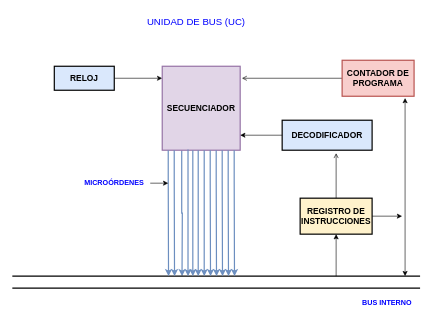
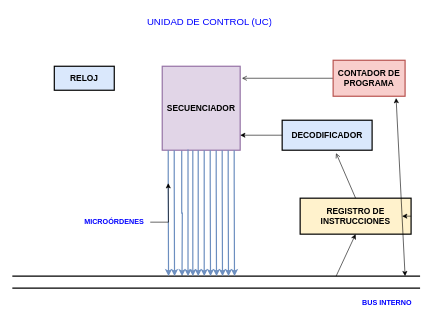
  <mxCell id="0" />
  <mxCell id="1" parent="0" />
- <mxCell id="2" style="edgeStyle=orthogonalEdgeStyle;rounded=0;orthogonalLoop=1;jettySize=auto;html=1;exitX=1;exitY=0.5;exitDx=0;exitDy=0;entryX=0;entryY=0.143;entryDx=0;entryDy=0;entryPerimeter=0;" edge="1" parent="1" source="3" target="5"><mxGeometry relative="1" as="geometry"><mxPoint x="260" y="130" as="targetPoint" /></mxGeometry></mxCell>
  <mxCell id="3" value="RELOJ" style="rounded=0;whiteSpace=wrap;html=1;strokeWidth=2;fillColor=#dae8fc;strokeColor=#000000;fontStyle=1;fontSize=14;" vertex="1" parent="1"><mxGeometry x="90" y="110" width="100" height="40" as="geometry" /></mxCell>
  <mxCell id="4" style="edgeStyle=orthogonalEdgeStyle;rounded=0;orthogonalLoop=1;jettySize=auto;html=1;exitX=0.25;exitY=1;exitDx=0;exitDy=0;strokeWidth=2;fillColor=#dae8fc;strokeColor=#6c8ebf;" edge="1" parent="1" source="5"><mxGeometry relative="1" as="geometry"><mxPoint x="303" y="460" as="targetPoint" /></mxGeometry></mxCell>
  <mxCell id="5" value="SECUENCIADOR" style="rounded=0;whiteSpace=wrap;html=1;strokeWidth=2;fillColor=#e1d5e7;strokeColor=#9673a6;fontStyle=1;fontSize=14;" vertex="1" parent="1"><mxGeometry x="270" y="110" width="130" height="140" as="geometry" /></mxCell>
  <mxCell id="6" value="DECODIFICADOR" style="rounded=0;whiteSpace=wrap;html=1;strokeWidth=2;fillColor=#dae8fc;strokeColor=#000000;fontStyle=1;fontSize=14;" vertex="1" parent="1"><mxGeometry x="470" y="200" width="150" height="50" as="geometry" /></mxCell>
  <mxCell id="7" style="edgeStyle=orthogonalEdgeStyle;rounded=0;orthogonalLoop=1;jettySize=auto;html=1;entryX=1.023;entryY=0.143;entryDx=0;entryDy=0;entryPerimeter=0;endArrow=open;" edge="1" parent="1" source="8" target="5"><mxGeometry relative="1" as="geometry" /></mxCell>
- <mxCell id="8" value="CONTADOR DE PROGRAMA" style="rounded=0;whiteSpace=wrap;html=1;strokeWidth=2;fillColor=#f8cecc;strokeColor=#b85450;fontStyle=1;fontSize=14;" vertex="1" parent="1"><mxGeometry x="570" y="100" width="120" height="60" as="geometry" /></mxCell>
- <mxCell id="9" value="REGISTRO DE INSTRUCCIONES" style="rounded=0;whiteSpace=wrap;html=1;strokeWidth=2;fillColor=#fff2cc;strokeColor=#000000;fontStyle=1;fontSize=14;" vertex="1" parent="1"><mxGeometry x="500" y="330" width="120" height="60" as="geometry" /></mxCell>
+ <mxCell id="8" value="CONTADOR DE PROGRAMA" style="rounded=0;whiteSpace=wrap;html=1;strokeWidth=2;fillColor=#f8cecc;strokeColor=#b85450;fontStyle=1;fontSize=14;" vertex="1" parent="1"><mxGeometry x="555" y="100" width="120" height="60" as="geometry" /></mxCell>
+ <mxCell id="9" value="REGISTRO DE INSTRUCCIONES" style="rounded=0;whiteSpace=wrap;html=1;strokeWidth=2;fillColor=#fff2cc;strokeColor=#000000;fontStyle=1;fontSize=14;" vertex="1" parent="1"><mxGeometry x="500" y="330" width="185" height="60" as="geometry" /></mxCell>
  <mxCell id="10" value="" style="endArrow=none;html=1;rounded=0;strokeWidth=2;" edge="1" parent="1"><mxGeometry width="50" height="50" relative="1" as="geometry"><mxPoint x="700" y="460" as="sourcePoint" /><mxPoint x="20" y="460" as="targetPoint" /></mxGeometry></mxCell>
  <mxCell id="11" value="" style="endArrow=none;html=1;rounded=0;strokeWidth=2;" edge="1" parent="1"><mxGeometry width="50" height="50" relative="1" as="geometry"><mxPoint x="700" y="480" as="sourcePoint" /><mxPoint x="20" y="480" as="targetPoint" /></mxGeometry></mxCell>
  <mxCell id="12" value="" style="endArrow=classic;startArrow=classic;html=1;rounded=0;entryX=0.875;entryY=1.05;entryDx=0;entryDy=0;entryPerimeter=0;" edge="1" parent="1" target="8"><mxGeometry width="50" height="50" relative="1" as="geometry"><mxPoint x="675" y="460" as="sourcePoint" /><mxPoint x="480" y="350" as="targetPoint" /></mxGeometry></mxCell>
  <mxCell id="13" value="" style="endArrow=classic;html=1;rounded=0;exitX=1;exitY=0.5;exitDx=0;exitDy=0;" edge="1" parent="1" source="9"><mxGeometry width="50" height="50" relative="1" as="geometry"><mxPoint x="430" y="270" as="sourcePoint" /><mxPoint x="670" y="360" as="targetPoint" /></mxGeometry></mxCell>
  <mxCell id="14" value="" style="endArrow=open;html=1;rounded=0;exitX=0.5;exitY=0;exitDx=0;exitDy=0;entryX=0.6;entryY=1.1;entryDx=0;entryDy=0;entryPerimeter=0;" edge="1" parent="1" source="9" target="6"><mxGeometry width="50" height="50" relative="1" as="geometry"><mxPoint x="430" y="270" as="sourcePoint" /><mxPoint x="480" y="220" as="targetPoint" /></mxGeometry></mxCell>
  <mxCell id="15" value="" style="endArrow=classic;html=1;rounded=0;entryX=0.5;entryY=1;entryDx=0;entryDy=0;" edge="1" parent="1" target="9"><mxGeometry width="50" height="50" relative="1" as="geometry"><mxPoint x="560" y="460" as="sourcePoint" /><mxPoint x="480" y="220" as="targetPoint" /></mxGeometry></mxCell>
  <mxCell id="16" value="" style="endArrow=classic;html=1;rounded=0;exitX=0;exitY=0.5;exitDx=0;exitDy=0;" edge="1" parent="1" source="6"><mxGeometry width="50" height="50" relative="1" as="geometry"><mxPoint x="430" y="360" as="sourcePoint" /><mxPoint x="400" y="225" as="targetPoint" /></mxGeometry></mxCell>
  <mxCell id="17" style="edgeStyle=orthogonalEdgeStyle;rounded=0;orthogonalLoop=1;jettySize=auto;html=1;exitX=0.323;exitY=1;exitDx=0;exitDy=0;exitPerimeter=0;strokeWidth=2;fillColor=#dae8fc;strokeColor=#6c8ebf;" edge="1" parent="1" source="5"><mxGeometry relative="1" as="geometry"><mxPoint x="313" y="460" as="targetPoint" /><mxPoint x="312.5" y="260" as="sourcePoint" /><Array as="points"><mxPoint x="313" y="250" /></Array></mxGeometry></mxCell>
  <mxCell id="18" style="edgeStyle=orthogonalEdgeStyle;rounded=0;orthogonalLoop=1;jettySize=auto;html=1;strokeWidth=2;fillColor=#dae8fc;strokeColor=#6c8ebf;" edge="1" parent="1"><mxGeometry relative="1" as="geometry"><mxPoint x="321" y="460" as="targetPoint" /><mxPoint x="321" y="250" as="sourcePoint" /><Array as="points"><mxPoint x="321" y="450" /></Array></mxGeometry></mxCell>
  <mxCell id="19" style="edgeStyle=orthogonalEdgeStyle;rounded=0;orthogonalLoop=1;jettySize=auto;html=1;strokeWidth=2;fillColor=#dae8fc;strokeColor=#6c8ebf;" edge="1" parent="1"><mxGeometry relative="1" as="geometry"><mxPoint x="330" y="460" as="targetPoint" /><mxPoint x="330" y="250" as="sourcePoint" /></mxGeometry></mxCell>
  <mxCell id="20" style="edgeStyle=orthogonalEdgeStyle;rounded=0;orthogonalLoop=1;jettySize=auto;html=1;strokeWidth=2;fillColor=#dae8fc;strokeColor=#6c8ebf;" edge="1" parent="1"><mxGeometry relative="1" as="geometry"><mxPoint x="340" y="460" as="targetPoint" /><mxPoint x="340" y="250" as="sourcePoint" /><Array as="points"><mxPoint x="340" y="350" /><mxPoint x="340" y="350" /></Array></mxGeometry></mxCell>
  <mxCell id="21" style="edgeStyle=orthogonalEdgeStyle;rounded=0;orthogonalLoop=1;jettySize=auto;html=1;exitX=0.25;exitY=1;exitDx=0;exitDy=0;strokeWidth=2;fillColor=#dae8fc;strokeColor=#6c8ebf;" edge="1" parent="1"><mxGeometry relative="1" as="geometry"><mxPoint x="350.5" y="460" as="targetPoint" /><mxPoint x="350" y="250" as="sourcePoint" /><Array as="points"><mxPoint x="350.5" y="300" /><mxPoint x="350.5" y="300" /></Array></mxGeometry></mxCell>
  <mxCell id="22" style="edgeStyle=orthogonalEdgeStyle;rounded=0;orthogonalLoop=1;jettySize=auto;html=1;exitX=0.25;exitY=1;exitDx=0;exitDy=0;strokeWidth=2;fillColor=#dae8fc;strokeColor=#6c8ebf;" edge="1" parent="1"><mxGeometry relative="1" as="geometry"><mxPoint x="360.5" y="460" as="targetPoint" /><mxPoint x="360" y="250" as="sourcePoint" /><Array as="points"><mxPoint x="360.5" y="300" /><mxPoint x="360.5" y="300" /></Array></mxGeometry></mxCell>
  <mxCell id="23" style="edgeStyle=orthogonalEdgeStyle;rounded=0;orthogonalLoop=1;jettySize=auto;html=1;exitX=0.25;exitY=1;exitDx=0;exitDy=0;strokeWidth=2;fillColor=#dae8fc;strokeColor=#6c8ebf;" edge="1" parent="1"><mxGeometry relative="1" as="geometry"><mxPoint x="370.5" y="460" as="targetPoint" /><mxPoint x="370" y="250" as="sourcePoint" /><Array as="points"><mxPoint x="370.5" y="300" /><mxPoint x="370.5" y="300" /></Array></mxGeometry></mxCell>
  <mxCell id="24" style="edgeStyle=orthogonalEdgeStyle;rounded=0;orthogonalLoop=1;jettySize=auto;html=1;exitX=0.25;exitY=1;exitDx=0;exitDy=0;strokeWidth=2;fillColor=#dae8fc;strokeColor=#6c8ebf;" edge="1" parent="1"><mxGeometry relative="1" as="geometry"><mxPoint x="380.5" y="460" as="targetPoint" /><mxPoint x="380" y="250" as="sourcePoint" /><Array as="points"><mxPoint x="380.5" y="310" /><mxPoint x="380.5" y="310" /></Array></mxGeometry></mxCell>
  <mxCell id="25" style="edgeStyle=orthogonalEdgeStyle;rounded=0;orthogonalLoop=1;jettySize=auto;html=1;exitX=0.25;exitY=1;exitDx=0;exitDy=0;strokeWidth=2;fillColor=#dae8fc;strokeColor=#6c8ebf;" edge="1" parent="1"><mxGeometry relative="1" as="geometry"><mxPoint x="390.5" y="460" as="targetPoint" /><mxPoint x="390" y="250" as="sourcePoint" /><Array as="points"><mxPoint x="390.5" y="300" /><mxPoint x="390.5" y="300" /></Array></mxGeometry></mxCell>
  <mxCell id="26" style="edgeStyle=orthogonalEdgeStyle;rounded=0;orthogonalLoop=1;jettySize=auto;html=1;exitX=0.25;exitY=1;exitDx=0;exitDy=0;strokeWidth=2;fillColor=#dae8fc;strokeColor=#6c8ebf;" edge="1" parent="1"><mxGeometry relative="1" as="geometry"><mxPoint x="290.5" y="460" as="targetPoint" /><mxPoint x="290" y="250" as="sourcePoint" /><Array as="points"><mxPoint x="290.5" y="300" /><mxPoint x="290.5" y="300" /></Array></mxGeometry></mxCell>
  <mxCell id="27" style="edgeStyle=orthogonalEdgeStyle;rounded=0;orthogonalLoop=1;jettySize=auto;html=1;exitX=0.25;exitY=1;exitDx=0;exitDy=0;strokeWidth=2;fillColor=#dae8fc;strokeColor=#6c8ebf;" edge="1" parent="1"><mxGeometry relative="1" as="geometry"><mxPoint x="280.5" y="460" as="targetPoint" /><mxPoint x="280" y="250" as="sourcePoint" /><Array as="points"><mxPoint x="280.5" y="300" /><mxPoint x="280.5" y="300" /></Array></mxGeometry></mxCell>
  <mxCell id="28" style="edgeStyle=orthogonalEdgeStyle;rounded=0;orthogonalLoop=1;jettySize=auto;html=1;" edge="1" parent="1" source="29"><mxGeometry relative="1" as="geometry"><mxPoint x="280" y="305" as="targetPoint" /></mxGeometry></mxCell>
- <mxCell id="29" value="&lt;b&gt;MICROÓRDENES&lt;/b&gt;" style="text;html=1;strokeColor=none;fillColor=none;align=center;verticalAlign=middle;whiteSpace=wrap;rounded=0;fontColor=#0000FF;" vertex="1" parent="1"><mxGeometry x="130" y="290" width="120" height="30" as="geometry" /></mxCell>
+ <mxCell id="29" value="&lt;b&gt;MICROÓRDENES&lt;/b&gt;" style="text;html=1;strokeColor=none;fillColor=none;align=center;verticalAlign=middle;whiteSpace=wrap;rounded=0;fontColor=#0000FF;" vertex="1" parent="1"><mxGeometry x="130" y="355" width="120" height="30" as="geometry" /></mxCell>
  <mxCell id="30" value="&lt;b&gt;BUS INTERNO&lt;/b&gt;" style="text;html=1;strokeColor=none;fillColor=none;align=center;verticalAlign=middle;whiteSpace=wrap;rounded=0;strokeWidth=1;fontColor=#0000FF;" vertex="1" parent="1"><mxGeometry x="600" y="490" width="90" height="30" as="geometry" /></mxCell>
- <mxCell id="31" value="&lt;br&gt;&lt;div style=&quot;font-size: 16px&quot;&gt;UNIDAD DE BUS (UC)&lt;/div&gt;" style="text;html=1;strokeColor=none;fillColor=none;spacing=5;spacingTop=-20;whiteSpace=wrap;overflow=hidden;rounded=0;fontSize=14;fontColor=#0000FF;" vertex="1" parent="1"><mxGeometry x="240" y="20" width="220" height="30" as="geometry" /></mxCell>
+ <mxCell id="31" value="&lt;br&gt;&lt;div style=&quot;font-size: 16px&quot;&gt;UNIDAD DE CONTROL (UC)&lt;/div&gt;" style="text;html=1;strokeColor=none;fillColor=none;spacing=5;spacingTop=-20;whiteSpace=wrap;overflow=hidden;rounded=0;fontSize=14;fontColor=#0000FF;" vertex="1" parent="1"><mxGeometry x="240" y="20" width="220" height="30" as="geometry" /></mxCell>
